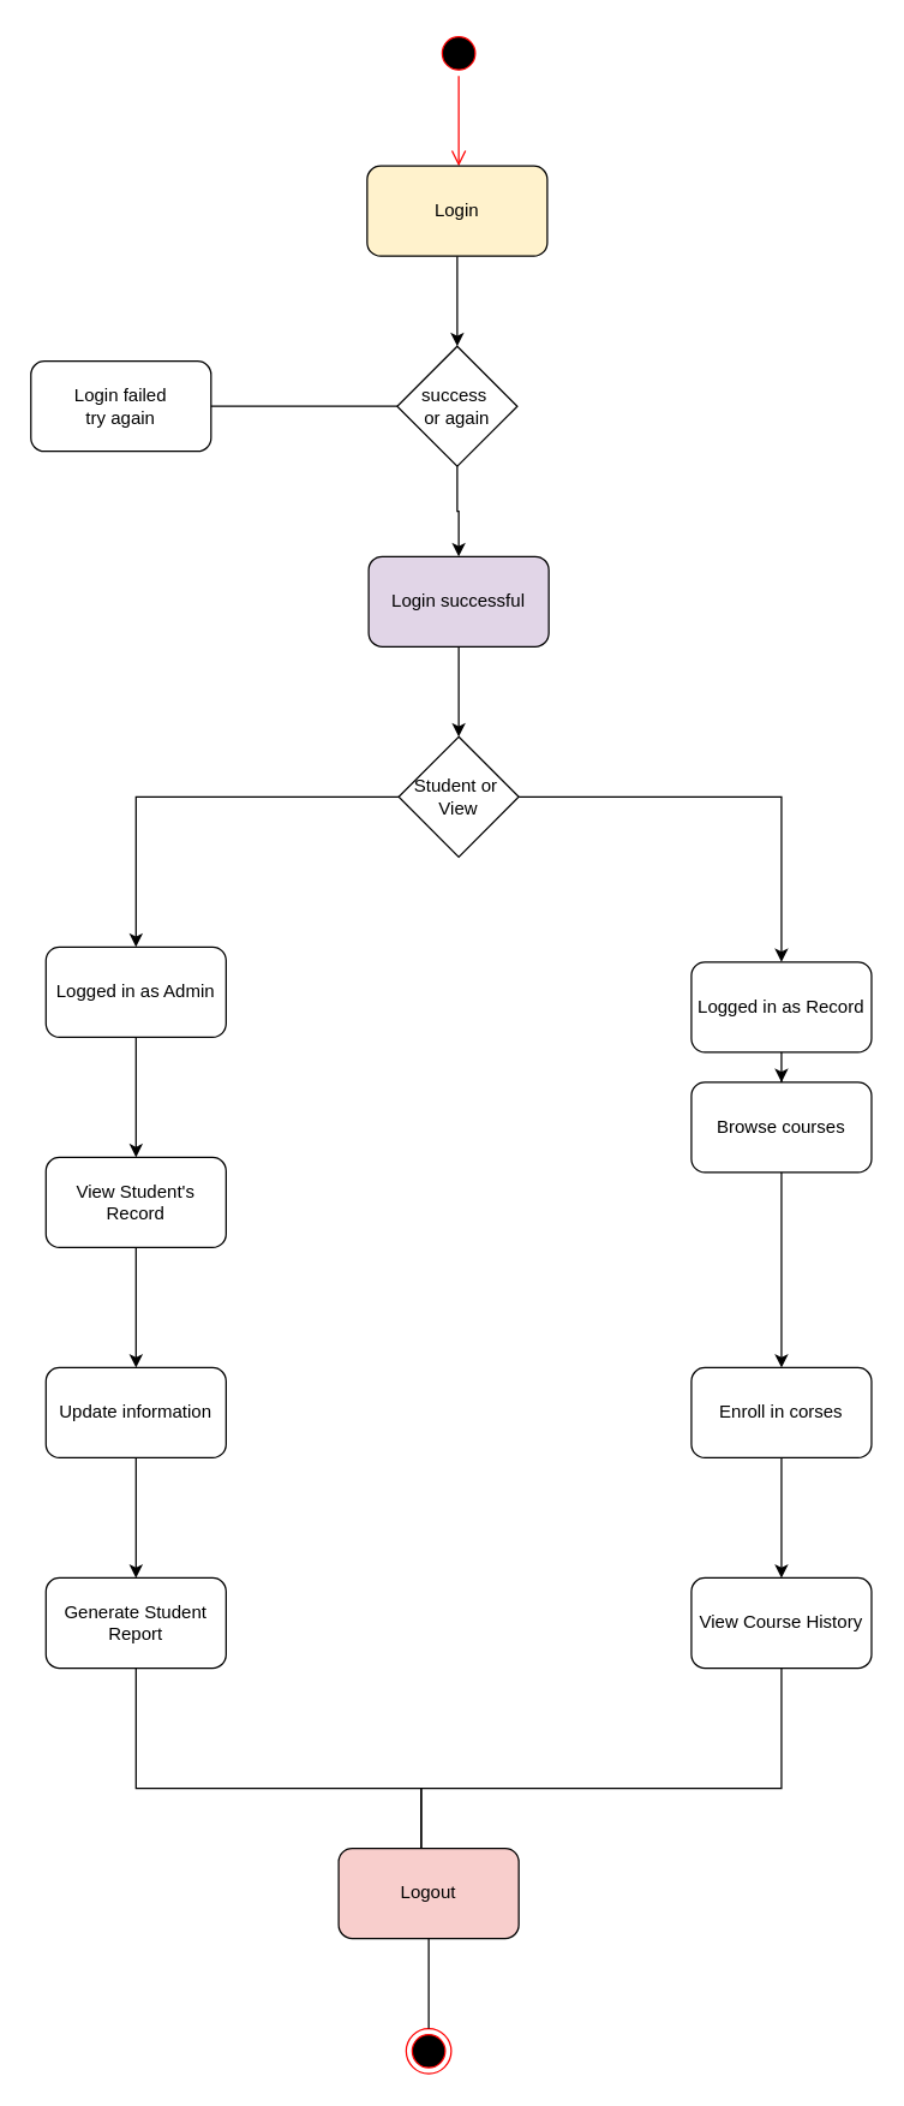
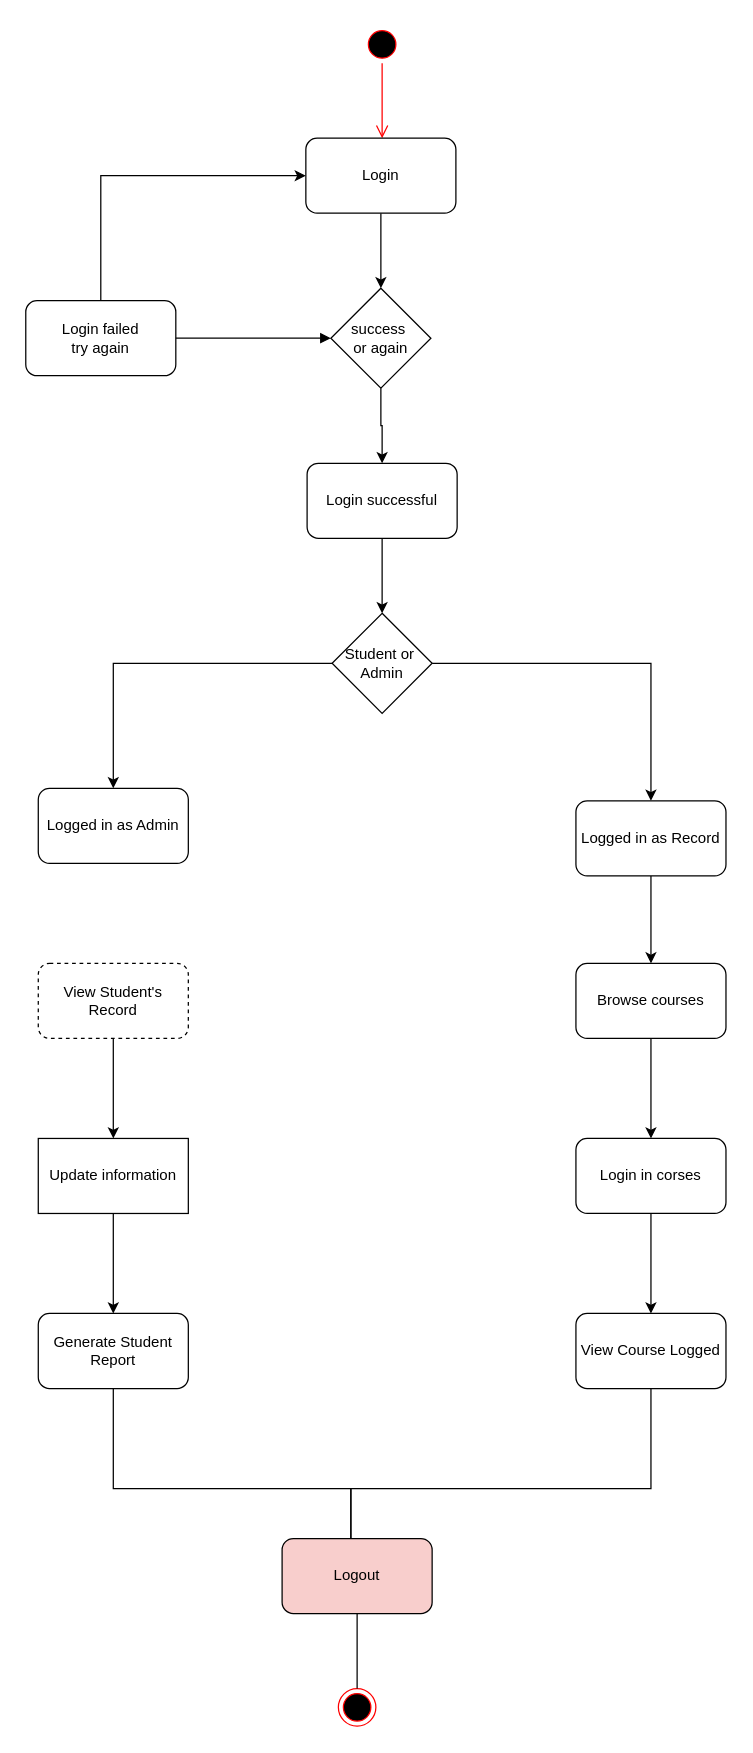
  <mxCell id="0" />
  <mxCell id="1" parent="0" />
  <mxCell id="2" value="" style="ellipse;html=1;shape=startState;fillColor=#000000;strokeColor=#ff0000;" vertex="1" parent="1"><mxGeometry x="290" y="20" width="30" height="30" as="geometry" /></mxCell>
  <mxCell id="3" value="" style="edgeStyle=orthogonalEdgeStyle;html=1;verticalAlign=bottom;endArrow=open;endSize=8;strokeColor=#ff0000;rounded=0;" edge="1" parent="1" source="2"><mxGeometry relative="1" as="geometry"><mxPoint x="305" y="110" as="targetPoint" /></mxGeometry></mxCell>
  <mxCell id="4" value="" style="edgeStyle=orthogonalEdgeStyle;rounded=0;orthogonalLoop=1;jettySize=auto;html=1;" edge="1" parent="1" source="5" target="7"><mxGeometry relative="1" as="geometry" /></mxCell>
- <mxCell id="5" value="Login" style="rounded=1;whiteSpace=wrap;html=1;fillColor=#fff2cc;" vertex="1" parent="1"><mxGeometry x="244" y="110" width="120" height="60" as="geometry" /></mxCell>
+ <mxCell id="5" value="Login" style="rounded=1;whiteSpace=wrap;html=1;" vertex="1" parent="1"><mxGeometry x="244" y="110" width="120" height="60" as="geometry" /></mxCell>
  <mxCell id="6" value="" style="edgeStyle=orthogonalEdgeStyle;rounded=0;orthogonalLoop=1;jettySize=auto;html=1;" edge="1" parent="1" source="7" target="9"><mxGeometry relative="1" as="geometry" /></mxCell>
  <mxCell id="7" value="success&amp;nbsp;&lt;div&gt;or again&lt;/div&gt;" style="rhombus;whiteSpace=wrap;html=1;" vertex="1" parent="1"><mxGeometry x="264" y="230" width="80" height="80" as="geometry" /></mxCell>
  <mxCell id="8" value="" style="edgeStyle=orthogonalEdgeStyle;rounded=0;orthogonalLoop=1;jettySize=auto;html=1;" edge="1" parent="1" source="9" target="12"><mxGeometry relative="1" as="geometry" /></mxCell>
- <mxCell id="9" value="Login successful" style="rounded=1;whiteSpace=wrap;html=1;fillColor=#e1d5e7;" vertex="1" parent="1"><mxGeometry x="245" y="370" width="120" height="60" as="geometry" /></mxCell>
+ <mxCell id="9" value="Login successful" style="rounded=1;whiteSpace=wrap;html=1;" vertex="1" parent="1"><mxGeometry x="245" y="370" width="120" height="60" as="geometry" /></mxCell>
  <mxCell id="10" value="" style="edgeStyle=orthogonalEdgeStyle;rounded=0;orthogonalLoop=1;jettySize=auto;html=1;" edge="1" parent="1" source="12" target="17"><mxGeometry relative="1" as="geometry" /></mxCell>
  <mxCell id="11" value="" style="edgeStyle=orthogonalEdgeStyle;rounded=0;orthogonalLoop=1;jettySize=auto;html=1;" edge="1" parent="1" source="12" target="19"><mxGeometry relative="1" as="geometry" /></mxCell>
- <mxCell id="12" value="Student or&amp;nbsp;&lt;div&gt;View&lt;/div&gt;" style="rhombus;whiteSpace=wrap;html=1;" vertex="1" parent="1"><mxGeometry x="265" y="490" width="80" height="80" as="geometry" /></mxCell>
+ <mxCell id="12" value="Student or&amp;nbsp;&lt;div&gt;Admin&lt;/div&gt;" style="rhombus;whiteSpace=wrap;html=1;" vertex="1" parent="1"><mxGeometry x="265" y="490" width="80" height="80" as="geometry" /></mxCell>
  <mxCell id="13" value="Login failed&lt;div&gt;try again&lt;/div&gt;" style="rounded=1;whiteSpace=wrap;html=1;" vertex="1" parent="1"><mxGeometry x="20" y="240" width="120" height="60" as="geometry" /></mxCell>
- <mxCell id="14" value="" style="endArrow=none;html=1;rounded=0;exitX=1;exitY=0.5;exitDx=0;exitDy=0;entryX=0;entryY=0.5;entryDx=0;entryDy=0;" edge="1" parent="1" source="13" target="7"><mxGeometry width="50" height="50" relative="1" as="geometry"><mxPoint x="280" y="390" as="sourcePoint" /><mxPoint x="330" y="340" as="targetPoint" /></mxGeometry></mxCell>
+ <mxCell id="14" value="" style="endArrow=block;html=1;rounded=0;exitX=1;exitY=0.5;exitDx=0;exitDy=0;entryX=0;entryY=0.5;entryDx=0;entryDy=0;" edge="1" parent="1" source="13" target="7"><mxGeometry width="50" height="50" relative="1" as="geometry"><mxPoint x="280" y="390" as="sourcePoint" /><mxPoint x="330" y="340" as="targetPoint" /></mxGeometry></mxCell>
+ <mxCell id="15" value="" style="endArrow=classic;html=1;rounded=0;exitX=0.5;exitY=0;exitDx=0;exitDy=0;entryX=0;entryY=0.5;entryDx=0;entryDy=0;" edge="1" parent="1" source="13" target="5"><mxGeometry width="50" height="50" relative="1" as="geometry"><mxPoint x="280" y="390" as="sourcePoint" /><mxPoint x="330" y="340" as="targetPoint" /><Array as="points"><mxPoint x="80" y="140" /></Array></mxGeometry></mxCell>
  <mxCell id="16" value="" style="edgeStyle=orthogonalEdgeStyle;rounded=0;orthogonalLoop=1;jettySize=auto;html=1;" edge="1" parent="1" source="17" target="26"><mxGeometry relative="1" as="geometry" /></mxCell>
  <mxCell id="17" value="Logged in as Record" style="rounded=1;whiteSpace=wrap;html=1;" vertex="1" parent="1"><mxGeometry x="460" y="640" width="120" height="60" as="geometry" /></mxCell>
- <mxCell id="18" value="" style="edgeStyle=orthogonalEdgeStyle;rounded=0;orthogonalLoop=1;jettySize=auto;html=1;" edge="1" parent="1" source="19" target="21"><mxGeometry relative="1" as="geometry" /></mxCell>
  <mxCell id="19" value="Logged in as Admin" style="rounded=1;whiteSpace=wrap;html=1;" vertex="1" parent="1"><mxGeometry x="30" y="630" width="120" height="60" as="geometry" /></mxCell>
  <mxCell id="20" value="" style="edgeStyle=orthogonalEdgeStyle;rounded=0;orthogonalLoop=1;jettySize=auto;html=1;" edge="1" parent="1" source="21" target="23"><mxGeometry relative="1" as="geometry" /></mxCell>
- <mxCell id="21" value="View Student's Record" style="whiteSpace=wrap;html=1;rounded=1;" vertex="1" parent="1"><mxGeometry x="30" y="770" width="120" height="60" as="geometry" /></mxCell>
+ <mxCell id="21" value="View Student's Record" style="whiteSpace=wrap;html=1;rounded=1;dashed=1;" vertex="1" parent="1"><mxGeometry x="30" y="770" width="120" height="60" as="geometry" /></mxCell>
  <mxCell id="22" value="" style="edgeStyle=orthogonalEdgeStyle;rounded=0;orthogonalLoop=1;jettySize=auto;html=1;" edge="1" parent="1" source="23" target="24"><mxGeometry relative="1" as="geometry" /></mxCell>
- <mxCell id="23" value="Update information" style="whiteSpace=wrap;html=1;rounded=1;" vertex="1" parent="1"><mxGeometry x="30" y="910" width="120" height="60" as="geometry" /></mxCell>
+ <mxCell id="23" value="Update information" style="whiteSpace=wrap;html=1;rounded=0;" vertex="1" parent="1"><mxGeometry x="30" y="910" width="120" height="60" as="geometry" /></mxCell>
  <mxCell id="24" value="Generate Student Report" style="whiteSpace=wrap;html=1;rounded=1;" vertex="1" parent="1"><mxGeometry x="30" y="1050" width="120" height="60" as="geometry" /></mxCell>
  <mxCell id="25" value="" style="edgeStyle=orthogonalEdgeStyle;rounded=0;orthogonalLoop=1;jettySize=auto;html=1;" edge="1" parent="1" source="26" target="28"><mxGeometry relative="1" as="geometry" /></mxCell>
- <mxCell id="26" value="Browse courses" style="whiteSpace=wrap;html=1;rounded=1;" vertex="1" parent="1"><mxGeometry x="460" y="720" width="120" height="60" as="geometry" /></mxCell>
+ <mxCell id="26" value="Browse courses" style="whiteSpace=wrap;html=1;rounded=1;" vertex="1" parent="1"><mxGeometry x="460" y="770" width="120" height="60" as="geometry" /></mxCell>
  <mxCell id="27" value="" style="edgeStyle=orthogonalEdgeStyle;rounded=0;orthogonalLoop=1;jettySize=auto;html=1;" edge="1" parent="1" source="28" target="29"><mxGeometry relative="1" as="geometry" /></mxCell>
- <mxCell id="28" value="Enroll in corses" style="whiteSpace=wrap;html=1;rounded=1;" vertex="1" parent="1"><mxGeometry x="460" y="910" width="120" height="60" as="geometry" /></mxCell>
- <mxCell id="29" value="View Course History" style="whiteSpace=wrap;html=1;rounded=1;" vertex="1" parent="1"><mxGeometry x="460" y="1050" width="120" height="60" as="geometry" /></mxCell>
+ <mxCell id="28" value="Login in corses" style="whiteSpace=wrap;html=1;rounded=1;" vertex="1" parent="1"><mxGeometry x="460" y="910" width="120" height="60" as="geometry" /></mxCell>
+ <mxCell id="29" value="View Course Logged" style="whiteSpace=wrap;html=1;rounded=1;" vertex="1" parent="1"><mxGeometry x="460" y="1050" width="120" height="60" as="geometry" /></mxCell>
  <mxCell id="30" value="" style="endArrow=none;html=1;rounded=0;" edge="1" parent="1"><mxGeometry width="50" height="50" relative="1" as="geometry"><mxPoint x="280" y="1230" as="sourcePoint" /><mxPoint x="90" y="1110" as="targetPoint" /><Array as="points"><mxPoint x="280" y="1190" /><mxPoint x="90" y="1190" /></Array></mxGeometry></mxCell>
  <mxCell id="31" value="" style="endArrow=none;html=1;rounded=0;" edge="1" parent="1"><mxGeometry width="50" height="50" relative="1" as="geometry"><mxPoint x="280" y="1230" as="sourcePoint" /><mxPoint x="520" y="1110" as="targetPoint" /><Array as="points"><mxPoint x="280" y="1190" /><mxPoint x="520" y="1190" /></Array></mxGeometry></mxCell>
  <mxCell id="32" value="Logout" style="rounded=1;whiteSpace=wrap;html=1;fillColor=#f8cecc;" vertex="1" parent="1"><mxGeometry x="225" y="1230" width="120" height="60" as="geometry" /></mxCell>
  <mxCell id="33" value="" style="ellipse;html=1;shape=endState;fillColor=#000000;strokeColor=#ff0000;" vertex="1" parent="1"><mxGeometry x="270" y="1350" width="30" height="30" as="geometry" /></mxCell>
  <mxCell id="34" value="" style="endArrow=none;html=1;rounded=0;exitX=0.5;exitY=1;exitDx=0;exitDy=0;entryX=0.5;entryY=0;entryDx=0;entryDy=0;" edge="1" parent="1" source="32" target="33"><mxGeometry width="50" height="50" relative="1" as="geometry"><mxPoint x="280" y="1250" as="sourcePoint" /><mxPoint x="330" y="1200" as="targetPoint" /></mxGeometry></mxCell>
